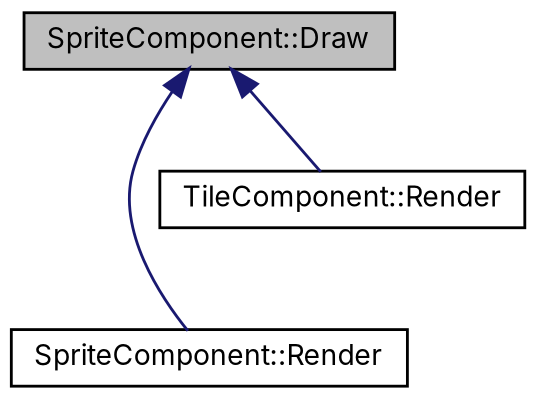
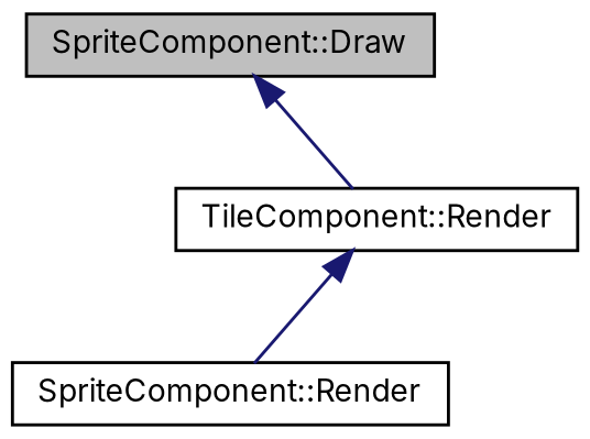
  digraph {
    fontname=Inter
    rankdir=TB
    node [color=black fillcolor=white fontname=Inter fontsize=10 shape=record style=filled]
    edge [color=midnightblue dir=back fontname=Inter fontsize=10 labelfontname=Helvetica labelfontsize=10 style=solid]
    n1 [fillcolor=grey75 fontcolor=black height=0.2 label="SpriteComponent::Draw" width=0.4]
    n2 [height=0.2 label="SpriteComponent::Render" width=0.4]
    n3 [height=0.2 label="TileComponent::Render" width=0.4]
-   n1 -> n2
+   n3 -> n2
    n1 -> n3
  }
